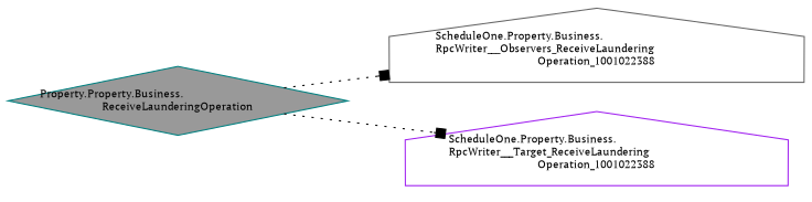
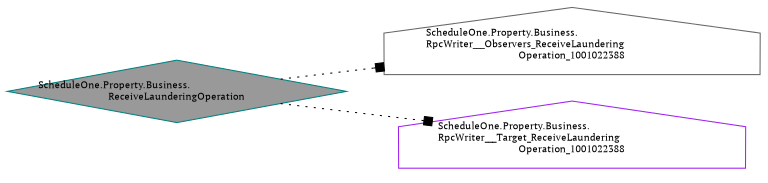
  digraph {
    rankdir=LR
    fontname="PT Serif"
    node [fillcolor=white fontname="PT Serif" fontsize=10 shape=house style=filled]
    edge [color=black fontname="PT Serif" fontsize=10 labelfontname=Helvetica labelfontsize=10 style=dotted arrowhead=box]
-   n1 [color=teal fillcolor=grey60 fontcolor=black height=0.2 label="Property.Property.Business.\lReceiveLaunderingOperation" shape=diamond width=0.4]
+   n1 [color=teal fillcolor=grey60 fontcolor=black height=0.2 label="ScheduleOne.Property.Business.\lReceiveLaunderingOperation" shape=diamond width=0.4]
    n2 [color=gray40 height=0.2 label="ScheduleOne.Property.Business.\lRpcWriter___Observers_ReceiveLaundering\lOperation_1001022388" width=0.4]
    n3 [color=purple height=0.2 label="ScheduleOne.Property.Business.\lRpcWriter___Target_ReceiveLaundering\lOperation_1001022388" width=0.4]
    n1 -> n2
    n1 -> n3
  }
